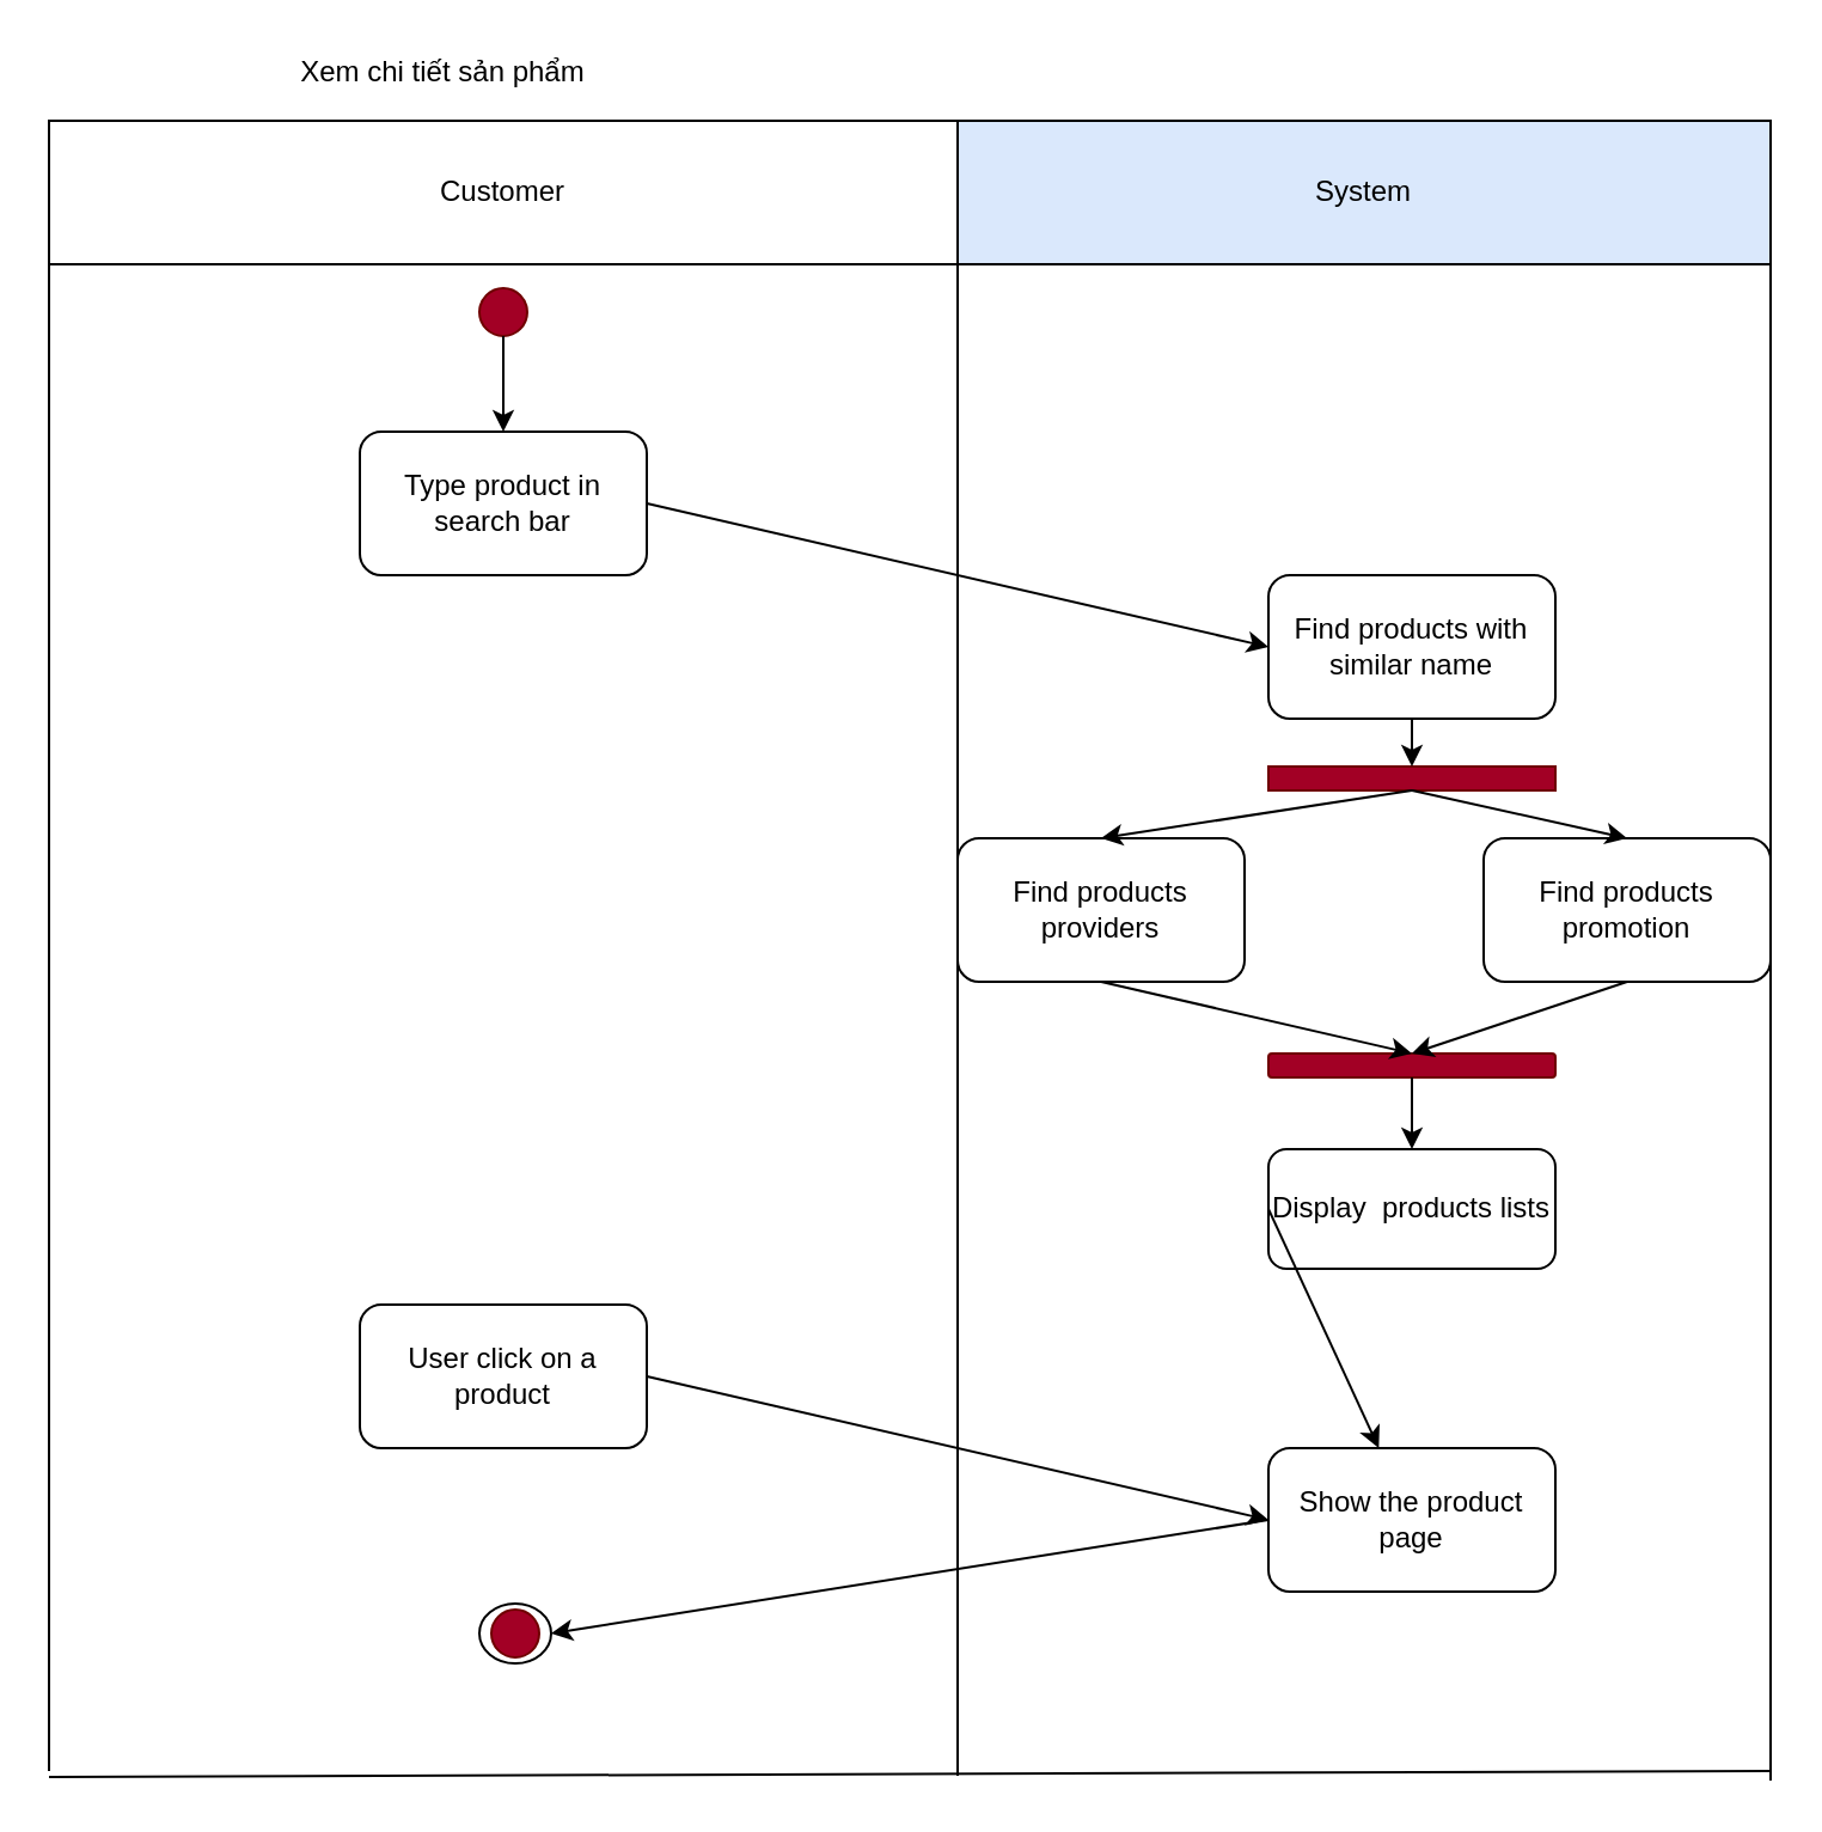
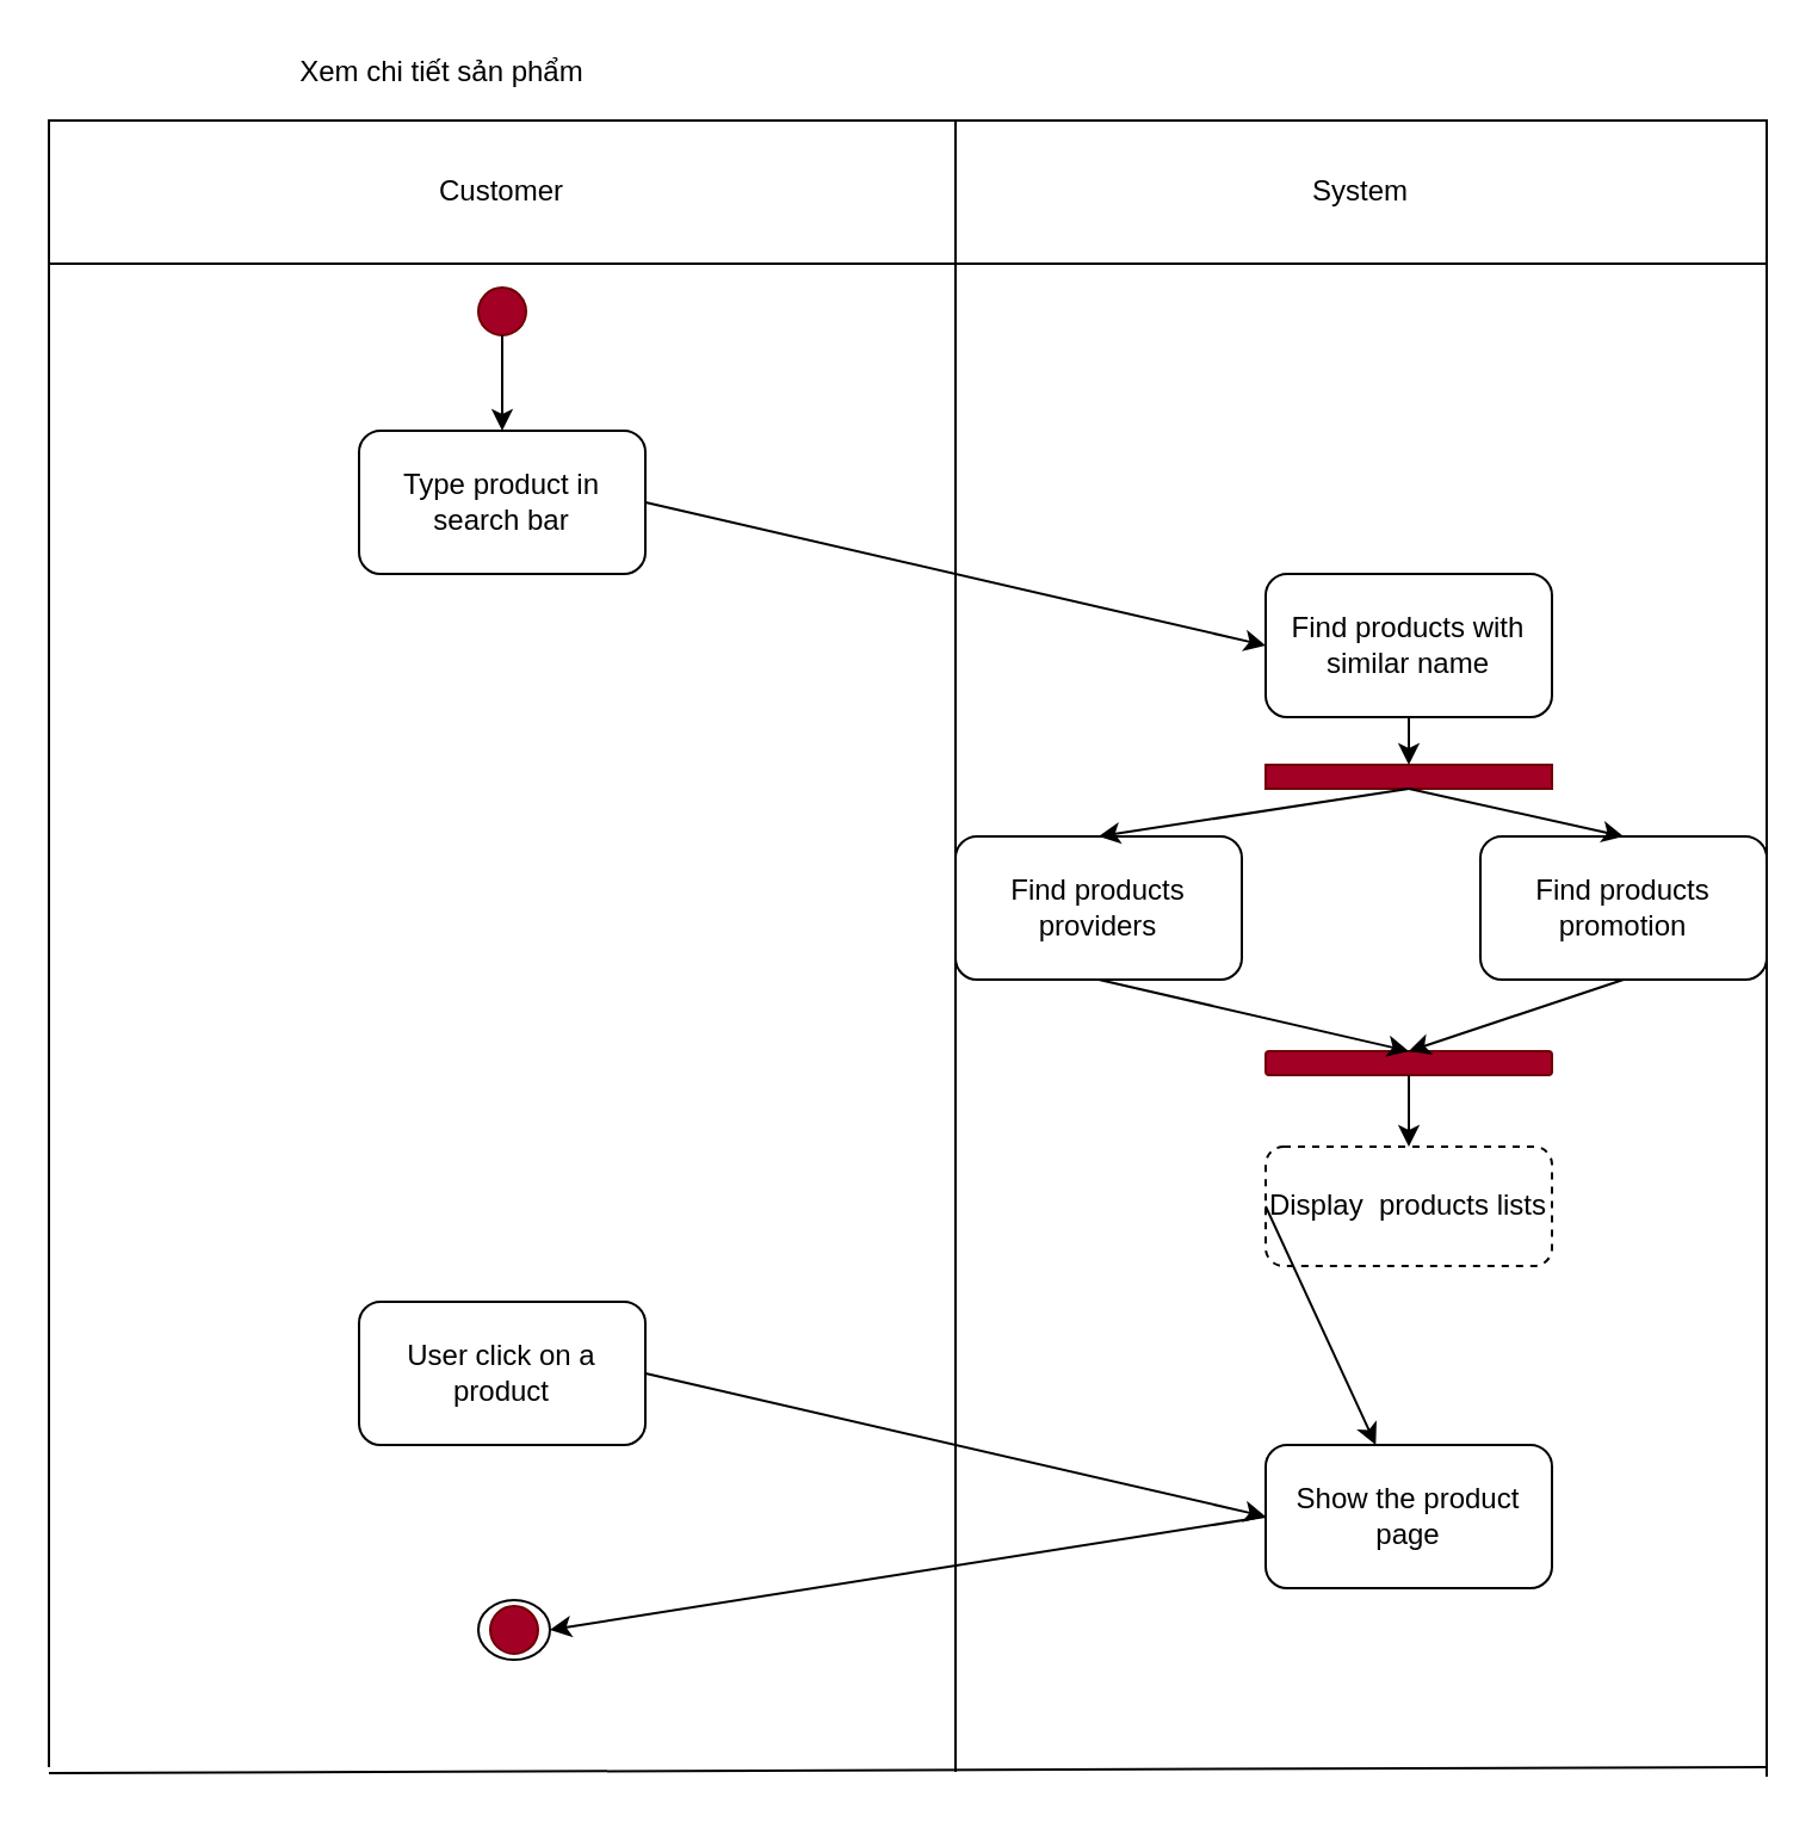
  <mxCell id="0" />
  <mxCell id="1" parent="0" />
  <mxCell id="2" value="Xem chi tiết sản phẩm" style="text;html=1;strokeColor=none;fillColor=none;align=center;verticalAlign=middle;whiteSpace=wrap;rounded=0;" parent="1" vertex="1"><mxGeometry x="40" width="290" height="20" as="geometry" y="20" /></mxCell>
  <mxCell id="3" value="Customer" style="rounded=0;whiteSpace=wrap;html=1;" parent="1" vertex="1"><mxGeometry x="20" y="50" width="380" height="60" as="geometry" /></mxCell>
- <mxCell id="4" value="System" style="rounded=0;whiteSpace=wrap;html=1;fillColor=#dae8fc;" parent="1" vertex="1"><mxGeometry x="400" y="50" width="340" height="60" as="geometry" /></mxCell>
+ <mxCell id="4" value="System" style="rounded=0;whiteSpace=wrap;html=1;" parent="1" vertex="1"><mxGeometry x="400" y="50" width="340" height="60" as="geometry" /></mxCell>
  <mxCell id="5" value="" style="ellipse;whiteSpace=wrap;html=1;aspect=fixed;fillColor=#a20025;strokeColor=#6F0000;fontColor=#ffffff;" parent="1" vertex="1"><mxGeometry x="200" y="120" width="20" height="20" as="geometry" /></mxCell>
  <mxCell id="6" value="" style="endArrow=classic;html=1;exitX=0.5;exitY=1;exitDx=0;exitDy=0;" parent="1" source="5" edge="1"><mxGeometry width="50" height="50" relative="1" as="geometry"><mxPoint x="360" y="140" as="sourcePoint" /><mxPoint x="210" y="180" as="targetPoint" /></mxGeometry></mxCell>
  <mxCell id="7" value="Type product in search bar" style="rounded=1;whiteSpace=wrap;html=1;" parent="1" vertex="1"><mxGeometry x="150" y="180" width="120" height="60" as="geometry" /></mxCell>
  <mxCell id="8" value="Find products with similar name" style="rounded=1;whiteSpace=wrap;html=1;" parent="1" vertex="1"><mxGeometry x="530" y="240" width="120" height="60" as="geometry" /></mxCell>
  <mxCell id="9" value="Find products providers" style="rounded=1;whiteSpace=wrap;html=1;" parent="1" vertex="1"><mxGeometry x="400" y="350" width="120" height="60" as="geometry" /></mxCell>
  <mxCell id="10" value="Find products promotion" style="rounded=1;whiteSpace=wrap;html=1;" parent="1" vertex="1"><mxGeometry x="620" y="350" width="120" height="60" as="geometry" /></mxCell>
  <mxCell id="11" value="" style="rounded=0;whiteSpace=wrap;html=1;fillColor=#a20025;strokeColor=#6F0000;fontColor=#ffffff;" parent="1" vertex="1"><mxGeometry x="530" y="320" width="120" height="10" as="geometry" /></mxCell>
  <mxCell id="12" value="" style="endArrow=classic;html=1;exitX=0.5;exitY=1;exitDx=0;exitDy=0;entryX=0.5;entryY=0;entryDx=0;entryDy=0;" parent="1" source="8" target="11" edge="1"><mxGeometry width="50" height="50" relative="1" as="geometry"><mxPoint x="360" y="330" as="sourcePoint" /><mxPoint x="410" y="280" as="targetPoint" /></mxGeometry></mxCell>
  <mxCell id="13" value="" style="endArrow=classic;html=1;exitX=0.5;exitY=1;exitDx=0;exitDy=0;entryX=0.5;entryY=0;entryDx=0;entryDy=0;" parent="1" source="11" target="9" edge="1"><mxGeometry width="50" height="50" relative="1" as="geometry"><mxPoint x="360" y="330" as="sourcePoint" /><mxPoint x="410" y="280" as="targetPoint" /></mxGeometry></mxCell>
  <mxCell id="14" value="" style="endArrow=classic;html=1;entryX=0.5;entryY=0;entryDx=0;entryDy=0;" parent="1" target="10" edge="1"><mxGeometry width="50" height="50" relative="1" as="geometry"><mxPoint x="590" y="330" as="sourcePoint" /><mxPoint x="410" y="280" as="targetPoint" /></mxGeometry></mxCell>
  <mxCell id="15" value="" style="rounded=1;whiteSpace=wrap;html=1;fillColor=#a20025;strokeColor=#6F0000;fontColor=#ffffff;" parent="1" vertex="1"><mxGeometry x="530" y="440" width="120" height="10" as="geometry" /></mxCell>
  <mxCell id="16" value="" style="endArrow=classic;html=1;exitX=0.5;exitY=1;exitDx=0;exitDy=0;entryX=0.5;entryY=0;entryDx=0;entryDy=0;" parent="1" source="9" target="15" edge="1"><mxGeometry width="50" height="50" relative="1" as="geometry"><mxPoint x="360" y="410" as="sourcePoint" /><mxPoint x="410" y="360" as="targetPoint" /></mxGeometry></mxCell>
  <mxCell id="17" value="" style="endArrow=classic;html=1;exitX=0.5;exitY=1;exitDx=0;exitDy=0;entryX=0.5;entryY=0;entryDx=0;entryDy=0;" parent="1" source="10" target="15" edge="1"><mxGeometry width="50" height="50" relative="1" as="geometry"><mxPoint x="360" y="410" as="sourcePoint" /><mxPoint x="580" y="440" as="targetPoint" /></mxGeometry></mxCell>
  <mxCell id="18" value="" style="endArrow=classic;html=1;exitX=0.5;exitY=1;exitDx=0;exitDy=0;" parent="1" source="15" target="19" edge="1"><mxGeometry width="50" height="50" relative="1" as="geometry"><mxPoint x="360" y="410" as="sourcePoint" /><mxPoint x="590" y="500" as="targetPoint" /></mxGeometry></mxCell>
- <mxCell id="19" value="Display&amp;nbsp; products lists" style="rounded=1;whiteSpace=wrap;html=1;" parent="1" vertex="1"><mxGeometry x="530" y="480" width="120" height="50" as="geometry" /></mxCell>
+ <mxCell id="19" value="Display&amp;nbsp; products lists" style="rounded=1;whiteSpace=wrap;html=1;dashed=1;" parent="1" vertex="1"><mxGeometry x="530" y="480" width="120" height="50" as="geometry" /></mxCell>
  <mxCell id="20" value="User click on a product" style="rounded=1;whiteSpace=wrap;html=1;" parent="1" vertex="1"><mxGeometry x="150" y="545" width="120" height="60" as="geometry" /></mxCell>
  <mxCell id="21" value="" style="endArrow=classic;html=1;exitX=0;exitY=0.5;exitDx=0;exitDy=0;" parent="1" source="19" target="22" edge="1"><mxGeometry width="50" height="50" relative="1" as="geometry"><mxPoint x="360" y="530" as="sourcePoint" /><mxPoint x="410" y="480" as="targetPoint" /></mxGeometry></mxCell>
  <mxCell id="22" value="Show the product page" style="rounded=1;whiteSpace=wrap;html=1;" parent="1" vertex="1"><mxGeometry x="530" y="605" width="120" height="60" as="geometry" /></mxCell>
  <mxCell id="23" value="" style="endArrow=classic;html=1;exitX=1;exitY=0.5;exitDx=0;exitDy=0;entryX=0;entryY=0.5;entryDx=0;entryDy=0;" parent="1" source="20" target="22" edge="1"><mxGeometry width="50" height="50" relative="1" as="geometry"><mxPoint x="360" y="720" as="sourcePoint" /><mxPoint x="410" y="670" as="targetPoint" /></mxGeometry></mxCell>
  <mxCell id="24" value="" style="endArrow=classic;html=1;exitX=0;exitY=0.5;exitDx=0;exitDy=0;entryX=1;entryY=0.5;entryDx=0;entryDy=0;" parent="1" source="22" target="25" edge="1"><mxGeometry width="50" height="50" relative="1" as="geometry"><mxPoint x="360" y="710" as="sourcePoint" /><mxPoint x="270" y="695" as="targetPoint" /></mxGeometry></mxCell>
  <mxCell id="25" value="" style="ellipse;whiteSpace=wrap;html=1;" parent="1" vertex="1"><mxGeometry x="200" y="670" width="30" height="25" as="geometry" /></mxCell>
  <mxCell id="26" value="" style="ellipse;whiteSpace=wrap;html=1;fillColor=#a20025;strokeColor=#6F0000;fontColor=#ffffff;" parent="1" vertex="1"><mxGeometry x="205" y="672.5" width="20" height="20" as="geometry" /></mxCell>
  <mxCell id="27" value="" style="endArrow=none;html=1;exitX=0;exitY=1;exitDx=0;exitDy=0;" parent="1" source="3" edge="1"><mxGeometry width="50" height="50" relative="1" as="geometry"><mxPoint x="360" y="310" as="sourcePoint" /><mxPoint x="20" y="740" as="targetPoint" /></mxGeometry></mxCell>
  <mxCell id="28" value="" style="endArrow=none;html=1;" parent="1" edge="1"><mxGeometry width="50" height="50" relative="1" as="geometry"><mxPoint x="20" y="742.5" as="sourcePoint" /><mxPoint x="740" y="740" as="targetPoint" /></mxGeometry></mxCell>
  <mxCell id="29" value="" style="endArrow=none;html=1;entryX=1;entryY=1;entryDx=0;entryDy=0;" parent="1" target="4" edge="1"><mxGeometry width="50" height="50" relative="1" as="geometry"><mxPoint x="740" y="744" as="sourcePoint" /><mxPoint x="410" y="270" as="targetPoint" /></mxGeometry></mxCell>
  <mxCell id="30" value="" style="endArrow=none;html=1;exitX=0;exitY=1;exitDx=0;exitDy=0;" parent="1" source="4" edge="1"><mxGeometry width="50" height="50" relative="1" as="geometry"><mxPoint x="360" y="60" as="sourcePoint" /><mxPoint x="400" y="742" as="targetPoint" /></mxGeometry></mxCell>
  <mxCell id="31" value="" style="endArrow=classic;html=1;exitX=1;exitY=0.5;exitDx=0;exitDy=0;entryX=0;entryY=0.5;entryDx=0;entryDy=0;" parent="1" source="7" target="8" edge="1"><mxGeometry width="50" height="50" relative="1" as="geometry"><mxPoint x="360" y="200" as="sourcePoint" /><mxPoint x="410" y="150" as="targetPoint" /></mxGeometry></mxCell>
